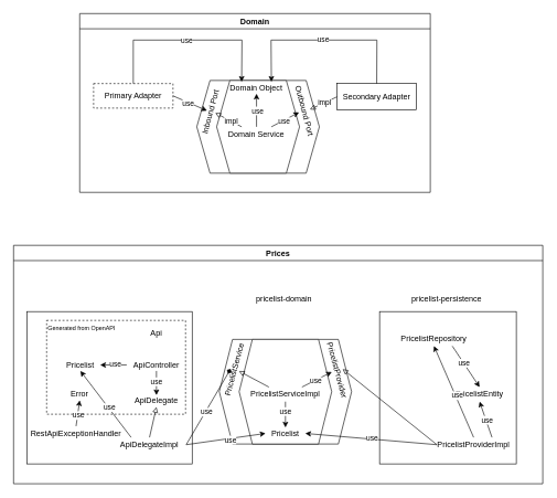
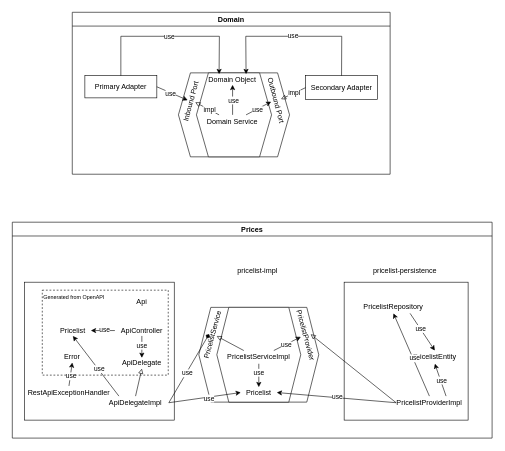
  <mxCell id="0" />
  <mxCell id="1" parent="0" />
  <mxCell id="2" value="Domain" style="swimlane;" parent="1" vertex="1"><mxGeometry x="120" y="20" width="530" height="270" as="geometry"><mxRectangle x="130" y="-110" width="80" height="23" as="alternateBounds" /></mxGeometry></mxCell>
  <mxCell id="3" value="" style="shape=hexagon;perimeter=hexagonPerimeter2;whiteSpace=wrap;html=1;fixedSize=1;" parent="2" vertex="1"><mxGeometry x="177" y="101" width="185.29" height="140" as="geometry" /></mxCell>
  <mxCell id="4" value="" style="shape=hexagon;perimeter=hexagonPerimeter2;whiteSpace=wrap;html=1;fixedSize=1;" parent="2" vertex="1"><mxGeometry x="207" y="101" width="125.29" height="140" as="geometry" /></mxCell>
  <mxCell id="5" value="Outbound Port" style="text;html=1;strokeColor=none;fillColor=none;align=center;verticalAlign=middle;whiteSpace=wrap;rounded=0;rotation=75;" parent="2" vertex="1"><mxGeometry x="297.64" y="138.51" width="84.33" height="17" as="geometry" /></mxCell>
  <mxCell id="6" value="Inbound Port" style="text;html=1;strokeColor=none;fillColor=none;align=center;verticalAlign=middle;whiteSpace=wrap;rounded=0;rotation=-75;" parent="2" vertex="1"><mxGeometry x="159.3" y="141.84" width="78.92" height="13" as="geometry" /></mxCell>
  <mxCell id="7" value="Domain Object" style="text;html=1;strokeColor=none;fillColor=none;align=center;verticalAlign=middle;whiteSpace=wrap;rounded=0;" parent="2" vertex="1"><mxGeometry x="222.29" y="103" width="90" height="18" as="geometry" /></mxCell>
- <mxCell id="8" value="Primary Adapter" style="rounded=0;whiteSpace=wrap;html=1;dashed=1;" parent="2" vertex="1"><mxGeometry x="21.0" y="105.7" width="120" height="37" as="geometry" /></mxCell>
+ <mxCell id="8" value="Primary Adapter" style="rounded=0;whiteSpace=wrap;html=1;" parent="2" vertex="1"><mxGeometry x="21.0" y="105.7" width="120" height="37" as="geometry" /></mxCell>
  <mxCell id="9" value="Secondary Adapter" style="rounded=0;whiteSpace=wrap;html=1;" parent="2" vertex="1"><mxGeometry x="389" y="105.7" width="120" height="40" as="geometry" /></mxCell>
  <mxCell id="10" value="" style="endArrow=classic;html=1;rounded=0;exitX=1;exitY=0.5;exitDx=0;exitDy=0;entryX=0.5;entryY=0;entryDx=0;entryDy=0;" parent="2" source="8" target="6" edge="1"><mxGeometry width="50" height="50" relative="1" as="geometry"><mxPoint x="207" y="261" as="sourcePoint" /><mxPoint x="257" y="211" as="targetPoint" /></mxGeometry></mxCell>
  <mxCell id="11" value="use" style="edgeLabel;html=1;align=center;verticalAlign=middle;resizable=0;points=[];" parent="10" vertex="1" connectable="0"><mxGeometry x="-0.12" y="-1" relative="1" as="geometry"><mxPoint as="offset" /></mxGeometry></mxCell>
  <mxCell id="12" value="Domain Service" style="text;html=1;strokeColor=none;fillColor=none;align=center;verticalAlign=middle;whiteSpace=wrap;rounded=0;" parent="2" vertex="1"><mxGeometry x="222.29" y="171" width="90" height="22" as="geometry" /></mxCell>
  <mxCell id="13" value="" style="endArrow=classic;html=1;rounded=0;exitX=0.75;exitY=0;exitDx=0;exitDy=0;entryX=0.5;entryY=1;entryDx=0;entryDy=0;" parent="2" source="12" target="5" edge="1"><mxGeometry width="50" height="50" relative="1" as="geometry"><mxPoint x="151" y="138" as="sourcePoint" /><mxPoint x="317" y="151" as="targetPoint" /></mxGeometry></mxCell>
  <mxCell id="14" value="use" style="edgeLabel;html=1;align=center;verticalAlign=middle;resizable=0;points=[];" parent="13" vertex="1" connectable="0"><mxGeometry x="-0.12" y="-1" relative="1" as="geometry"><mxPoint as="offset" /></mxGeometry></mxCell>
  <mxCell id="15" value="" style="endArrow=block;html=1;rounded=0;endFill=0;exitX=0.25;exitY=0;exitDx=0;exitDy=0;entryX=0.5;entryY=1;entryDx=0;entryDy=0;" parent="2" source="12" target="6" edge="1"><mxGeometry width="50" height="50" relative="1" as="geometry"><mxPoint x="237" y="141" as="sourcePoint" /><mxPoint x="287" y="91" as="targetPoint" /></mxGeometry></mxCell>
  <mxCell id="16" value="impl" style="edgeLabel;html=1;align=center;verticalAlign=middle;resizable=0;points=[];" parent="15" vertex="1" connectable="0"><mxGeometry x="-0.029" y="2" relative="1" as="geometry"><mxPoint x="4" y="-1" as="offset" /></mxGeometry></mxCell>
  <mxCell id="17" value="" style="endArrow=classic;html=1;rounded=0;entryX=0.5;entryY=1;entryDx=0;entryDy=0;exitX=0.5;exitY=0;exitDx=0;exitDy=0;" parent="2" source="12" target="7" edge="1"><mxGeometry width="50" height="50" relative="1" as="geometry"><mxPoint x="267" y="161" as="sourcePoint" /><mxPoint x="327" y="161" as="targetPoint" /></mxGeometry></mxCell>
  <mxCell id="18" value="use" style="edgeLabel;html=1;align=center;verticalAlign=middle;resizable=0;points=[];" parent="17" vertex="1" connectable="0"><mxGeometry x="-0.12" y="-1" relative="1" as="geometry"><mxPoint y="-3" as="offset" /></mxGeometry></mxCell>
  <mxCell id="19" value="" style="endArrow=block;html=1;rounded=0;endFill=0;entryX=0.5;entryY=0;entryDx=0;entryDy=0;exitX=0;exitY=0.5;exitDx=0;exitDy=0;" parent="2" source="9" target="5" edge="1"><mxGeometry width="50" height="50" relative="1" as="geometry"><mxPoint x="357" y="131" as="sourcePoint" /><mxPoint x="217.489" y="150.882" as="targetPoint" /></mxGeometry></mxCell>
  <mxCell id="20" value="impl" style="edgeLabel;html=1;align=center;verticalAlign=middle;resizable=0;points=[];" parent="19" vertex="1" connectable="0"><mxGeometry x="-0.07" y="-1" relative="1" as="geometry"><mxPoint as="offset" /></mxGeometry></mxCell>
  <mxCell id="21" value="" style="endArrow=classic;html=1;rounded=0;exitX=0.5;exitY=0;exitDx=0;exitDy=0;entryX=0.25;entryY=0;entryDx=0;entryDy=0;" parent="2" source="8" target="7" edge="1"><mxGeometry width="50" height="50" relative="1" as="geometry"><mxPoint x="7.0" y="-70" as="sourcePoint" /><mxPoint x="57.0" y="-120" as="targetPoint" /><Array as="points"><mxPoint x="81.0" y="40" /><mxPoint x="245.29" y="40" /></Array></mxGeometry></mxCell>
  <mxCell id="22" value="use" style="edgeLabel;html=1;align=center;verticalAlign=middle;resizable=0;points=[];" parent="21" vertex="1" connectable="0"><mxGeometry x="-0.079" relative="1" as="geometry"><mxPoint x="11" as="offset" /></mxGeometry></mxCell>
  <mxCell id="23" value="" style="endArrow=classic;html=1;rounded=0;entryX=0.75;entryY=0;entryDx=0;entryDy=0;exitX=0.5;exitY=0;exitDx=0;exitDy=0;" parent="2" source="9" target="7" edge="1"><mxGeometry width="50" height="50" relative="1" as="geometry"><mxPoint x="327" y="80" as="sourcePoint" /><mxPoint x="256.0" y="113" as="targetPoint" /><Array as="points"><mxPoint x="449.29" y="40" /><mxPoint x="289.29" y="40" /></Array></mxGeometry></mxCell>
  <mxCell id="24" value="use" style="edgeLabel;html=1;align=center;verticalAlign=middle;resizable=0;points=[];" parent="23" vertex="1" connectable="0"><mxGeometry x="0.072" y="-1" relative="1" as="geometry"><mxPoint x="8" as="offset" /></mxGeometry></mxCell>
  <mxCell id="25" value="Prices" style="swimlane;" parent="1" vertex="1"><mxGeometry x="20" y="370" width="800" height="360" as="geometry" /></mxCell>
  <mxCell id="26" value="" style="rounded=0;whiteSpace=wrap;html=1;verticalAlign=top;" parent="25" vertex="1"><mxGeometry x="20" y="100" width="250" height="230" as="geometry" /></mxCell>
  <mxCell id="27" value="Generated from OpenAPI" style="rounded=0;whiteSpace=wrap;html=1;dashed=1;fontSize=9;verticalAlign=top;labelPosition=center;verticalLabelPosition=middle;align=left;" vertex="1" parent="25"><mxGeometry x="50" y="113.35" width="210" height="141.65" as="geometry" /></mxCell>
  <mxCell id="28" value="" style="shape=hexagon;perimeter=hexagonPerimeter2;whiteSpace=wrap;html=1;fixedSize=1;" parent="25" vertex="1"><mxGeometry x="311" y="142" width="200" height="158" as="geometry" /></mxCell>
  <mxCell id="29" value="" style="shape=hexagon;perimeter=hexagonPerimeter2;whiteSpace=wrap;html=1;fixedSize=1;" parent="25" vertex="1"><mxGeometry x="341" y="142" width="140" height="158" as="geometry" /></mxCell>
  <mxCell id="30" value="PricelistProvider" style="text;html=1;strokeColor=none;fillColor=none;align=center;verticalAlign=middle;whiteSpace=wrap;rounded=0;rotation=75;" parent="25" vertex="1"><mxGeometry x="459.3" y="180.5" width="60" height="17" as="geometry" /></mxCell>
  <mxCell id="31" value="PricelistService" style="text;html=1;strokeColor=none;fillColor=none;align=center;verticalAlign=middle;whiteSpace=wrap;rounded=0;rotation=-75;" parent="25" vertex="1"><mxGeometry x="304.51" y="181.7" width="60" height="13" as="geometry" /></mxCell>
  <mxCell id="32" value="Pricelist" style="text;html=1;strokeColor=none;fillColor=none;align=center;verticalAlign=middle;whiteSpace=wrap;rounded=0;" parent="25" vertex="1"><mxGeometry x="381" y="275" width="60" height="18" as="geometry" /></mxCell>
  <mxCell id="33" value="" style="rounded=0;whiteSpace=wrap;html=1;verticalAlign=top;" parent="25" vertex="1"><mxGeometry x="553.3" y="100" width="206.7" height="230" as="geometry" /></mxCell>
  <mxCell id="34" value="PricelistServiceImpl" style="text;html=1;strokeColor=none;fillColor=none;align=center;verticalAlign=middle;whiteSpace=wrap;rounded=0;" parent="25" vertex="1"><mxGeometry x="361" y="214" width="100" height="22" as="geometry" /></mxCell>
  <mxCell id="35" value="" style="endArrow=classic;html=1;rounded=0;exitX=0.75;exitY=0;exitDx=0;exitDy=0;entryX=0.5;entryY=1;entryDx=0;entryDy=0;" parent="25" source="34" target="30" edge="1"><mxGeometry width="50" height="50" relative="1" as="geometry"><mxPoint x="300.3" y="179" as="sourcePoint" /><mxPoint x="466.3" y="192" as="targetPoint" /></mxGeometry></mxCell>
  <mxCell id="36" value="use" style="edgeLabel;html=1;align=center;verticalAlign=middle;resizable=0;points=[];" parent="35" vertex="1" connectable="0"><mxGeometry x="-0.12" y="-1" relative="1" as="geometry"><mxPoint as="offset" /></mxGeometry></mxCell>
  <mxCell id="37" value="" style="endArrow=block;html=1;rounded=0;endFill=0;exitX=0.25;exitY=0;exitDx=0;exitDy=0;entryX=0.5;entryY=1;entryDx=0;entryDy=0;" parent="25" source="34" target="31" edge="1"><mxGeometry width="50" height="50" relative="1" as="geometry"><mxPoint x="386.3" y="182" as="sourcePoint" /><mxPoint x="436.3" y="132" as="targetPoint" /></mxGeometry></mxCell>
  <mxCell id="38" value="" style="endArrow=classic;html=1;rounded=0;exitX=0.5;exitY=1;exitDx=0;exitDy=0;entryX=0.5;entryY=0;entryDx=0;entryDy=0;" parent="25" source="34" target="32" edge="1"><mxGeometry width="50" height="50" relative="1" as="geometry"><mxPoint x="416.3" y="202" as="sourcePoint" /><mxPoint x="440" y="340" as="targetPoint" /></mxGeometry></mxCell>
  <mxCell id="39" value="use" style="edgeLabel;html=1;align=center;verticalAlign=middle;resizable=0;points=[];" parent="38" vertex="1" connectable="0"><mxGeometry x="-0.12" y="-1" relative="1" as="geometry"><mxPoint y="-3" as="offset" /></mxGeometry></mxCell>
  <mxCell id="40" value="" style="endArrow=block;html=1;rounded=0;endFill=0;entryX=0.5;entryY=0;entryDx=0;entryDy=0;exitX=0;exitY=0.5;exitDx=0;exitDy=0;" parent="25" source="54" target="30" edge="1"><mxGeometry width="50" height="50" relative="1" as="geometry"><mxPoint x="506.3" y="172" as="sourcePoint" /><mxPoint x="366.789" y="191.882" as="targetPoint" /></mxGeometry></mxCell>
  <mxCell id="41" value="" style="endArrow=classic;html=1;rounded=0;exitX=1;exitY=0.5;exitDx=0;exitDy=0;entryX=0;entryY=0.5;entryDx=0;entryDy=0;" parent="25" source="50" target="32" edge="1"><mxGeometry width="50" height="50" relative="1" as="geometry"><mxPoint x="156.3" y="-29" as="sourcePoint" /><mxPoint x="206.3" y="-79" as="targetPoint" /></mxGeometry></mxCell>
  <mxCell id="42" value="use" style="edgeLabel;html=1;align=center;verticalAlign=middle;resizable=0;points=[];" parent="41" vertex="1" connectable="0"><mxGeometry x="-0.079" relative="1" as="geometry"><mxPoint x="11" as="offset" /></mxGeometry></mxCell>
  <mxCell id="43" value="" style="endArrow=classic;html=1;rounded=0;entryX=1;entryY=0.5;entryDx=0;entryDy=0;exitX=0;exitY=0.5;exitDx=0;exitDy=0;" parent="25" source="54" target="32" edge="1"><mxGeometry width="50" height="50" relative="1" as="geometry"><mxPoint x="476.3" y="121" as="sourcePoint" /><mxPoint x="405.3" y="154" as="targetPoint" /></mxGeometry></mxCell>
  <mxCell id="44" value="use" style="edgeLabel;html=1;align=center;verticalAlign=middle;resizable=0;points=[];" parent="43" vertex="1" connectable="0"><mxGeometry x="0.072" y="-1" relative="1" as="geometry"><mxPoint x="8" as="offset" /></mxGeometry></mxCell>
  <mxCell id="45" value="ApiController" style="text;html=1;strokeColor=none;fillColor=none;align=center;verticalAlign=middle;whiteSpace=wrap;rounded=0;" vertex="1" parent="25"><mxGeometry x="171" y="171.67" width="90" height="18" as="geometry" /></mxCell>
  <mxCell id="46" value="ApiDelegate" style="text;html=1;strokeColor=none;fillColor=none;align=center;verticalAlign=middle;whiteSpace=wrap;rounded=0;" vertex="1" parent="25"><mxGeometry x="186" y="226.17" width="60" height="18" as="geometry" /></mxCell>
  <mxCell id="47" value="Api" style="text;html=1;strokeColor=none;fillColor=none;align=center;verticalAlign=middle;whiteSpace=wrap;rounded=0;" vertex="1" parent="25"><mxGeometry x="186" y="124.0" width="60" height="18" as="geometry" /></mxCell>
  <mxCell id="48" value="" style="endArrow=classic;html=1;rounded=0;exitX=0.5;exitY=1;exitDx=0;exitDy=0;entryX=0.5;entryY=0;entryDx=0;entryDy=0;" edge="1" parent="25" source="45" target="46"><mxGeometry width="50" height="50" relative="1" as="geometry"><mxPoint x="321.2" y="399.17" as="sourcePoint" /><mxPoint x="402.431" y="170.688" as="targetPoint" /></mxGeometry></mxCell>
  <mxCell id="49" value="use" style="edgeLabel;html=1;align=center;verticalAlign=middle;resizable=0;points=[];" vertex="1" connectable="0" parent="48"><mxGeometry x="-0.12" y="-1" relative="1" as="geometry"><mxPoint as="offset" /></mxGeometry></mxCell>
  <mxCell id="50" value="ApiDelegateImpl" style="text;html=1;strokeColor=none;fillColor=none;align=center;verticalAlign=middle;whiteSpace=wrap;rounded=0;" vertex="1" parent="25"><mxGeometry x="150" y="290" width="111" height="22" as="geometry" /></mxCell>
  <mxCell id="51" value="" style="endArrow=block;html=1;rounded=0;endFill=0;exitX=0.5;exitY=0;exitDx=0;exitDy=0;entryX=0.5;entryY=1;entryDx=0;entryDy=0;" edge="1" parent="25" source="50" target="46"><mxGeometry width="50" height="50" relative="1" as="geometry"><mxPoint x="150.0" y="257.2" as="sourcePoint" /><mxPoint x="271.7" y="333.2" as="targetPoint" /></mxGeometry></mxCell>
  <mxCell id="52" value="" style="endArrow=diamond;html=1;rounded=0;exitX=1;exitY=0.5;exitDx=0;exitDy=0;entryX=0.5;entryY=0;entryDx=0;entryDy=0;" parent="25" source="50" target="31" edge="1"><mxGeometry width="50" height="50" relative="1" as="geometry"><mxPoint x="356.3" y="302" as="sourcePoint" /><mxPoint x="406.3" y="252" as="targetPoint" /></mxGeometry></mxCell>
  <mxCell id="53" value="use" style="edgeLabel;html=1;align=center;verticalAlign=middle;resizable=0;points=[];" parent="52" vertex="1" connectable="0"><mxGeometry x="-0.12" y="-1" relative="1" as="geometry"><mxPoint as="offset" /></mxGeometry></mxCell>
  <mxCell id="54" value="PricelistProviderImpl" style="text;html=1;strokeColor=none;fillColor=none;align=center;verticalAlign=middle;whiteSpace=wrap;rounded=0;" vertex="1" parent="25"><mxGeometry x="640" y="290" width="111" height="22" as="geometry" /></mxCell>
  <mxCell id="55" value="PricelistRepository" style="text;html=1;strokeColor=none;fillColor=none;align=center;verticalAlign=middle;whiteSpace=wrap;rounded=0;" vertex="1" parent="25"><mxGeometry x="580" y="130" width="111" height="22" as="geometry" /></mxCell>
  <mxCell id="56" value="Pricelist" style="text;html=1;strokeColor=none;fillColor=none;align=center;verticalAlign=middle;whiteSpace=wrap;rounded=0;" vertex="1" parent="25"><mxGeometry x="71" y="171.67" width="60" height="18" as="geometry" /></mxCell>
  <mxCell id="57" value="Error" style="text;html=1;strokeColor=none;fillColor=none;align=center;verticalAlign=middle;whiteSpace=wrap;rounded=0;" vertex="1" parent="25"><mxGeometry x="70" y="216" width="60" height="18" as="geometry" /></mxCell>
  <mxCell id="58" value="PricelistEntity" style="text;html=1;strokeColor=none;fillColor=none;align=center;verticalAlign=middle;whiteSpace=wrap;rounded=0;" vertex="1" parent="25"><mxGeometry x="649" y="214" width="111" height="22" as="geometry" /></mxCell>
  <mxCell id="59" value="" style="endArrow=classic;html=1;rounded=0;entryX=0.5;entryY=1;entryDx=0;entryDy=0;exitX=0.5;exitY=0;exitDx=0;exitDy=0;" edge="1" parent="25" source="54" target="55"><mxGeometry width="50" height="50" relative="1" as="geometry"><mxPoint x="389.85" y="243" as="sourcePoint" /><mxPoint x="389.15" y="193" as="targetPoint" /></mxGeometry></mxCell>
  <mxCell id="60" value="use" style="edgeLabel;html=1;align=center;verticalAlign=middle;resizable=0;points=[];" vertex="1" connectable="0" parent="59"><mxGeometry x="-0.12" y="-1" relative="1" as="geometry"><mxPoint y="-3" as="offset" /></mxGeometry></mxCell>
  <mxCell id="61" value="RestApiExceptionHandler" style="text;html=1;strokeColor=none;fillColor=none;align=center;verticalAlign=middle;whiteSpace=wrap;rounded=0;" vertex="1" parent="25"><mxGeometry x="39" y="273" width="111" height="22" as="geometry" /></mxCell>
  <mxCell id="62" value="" style="endArrow=classic;html=1;rounded=0;exitX=0.5;exitY=0;exitDx=0;exitDy=0;entryX=0.5;entryY=1;entryDx=0;entryDy=0;" edge="1" parent="25" source="61" target="57"><mxGeometry width="50" height="50" relative="1" as="geometry"><mxPoint x="446.0" y="222" as="sourcePoint" /><mxPoint x="491.09" y="201.2" as="targetPoint" /></mxGeometry></mxCell>
  <mxCell id="63" value="use" style="edgeLabel;html=1;align=center;verticalAlign=middle;resizable=0;points=[];" vertex="1" connectable="0" parent="62"><mxGeometry x="-0.12" y="-1" relative="1" as="geometry"><mxPoint as="offset" /></mxGeometry></mxCell>
  <mxCell id="64" value="" style="endArrow=classic;html=1;rounded=0;exitX=0.25;exitY=0;exitDx=0;exitDy=0;entryX=0.5;entryY=1;entryDx=0;entryDy=0;" edge="1" parent="25" source="50" target="56"><mxGeometry width="50" height="50" relative="1" as="geometry"><mxPoint x="456.0" y="232" as="sourcePoint" /><mxPoint x="501.09" y="211.2" as="targetPoint" /></mxGeometry></mxCell>
  <mxCell id="65" value="use" style="edgeLabel;html=1;align=center;verticalAlign=middle;resizable=0;points=[];" vertex="1" connectable="0" parent="64"><mxGeometry x="-0.12" y="-1" relative="1" as="geometry"><mxPoint as="offset" /></mxGeometry></mxCell>
  <mxCell id="66" value="" style="endArrow=classic;html=1;rounded=0;exitX=0;exitY=0.5;exitDx=0;exitDy=0;entryX=1;entryY=0.5;entryDx=0;entryDy=0;" edge="1" parent="25" source="45" target="56"><mxGeometry width="50" height="50" relative="1" as="geometry"><mxPoint x="187.75" y="300" as="sourcePoint" /><mxPoint x="111" y="199.67" as="targetPoint" /></mxGeometry></mxCell>
  <mxCell id="67" value="use" style="edgeLabel;html=1;align=center;verticalAlign=middle;resizable=0;points=[];" vertex="1" connectable="0" parent="66"><mxGeometry x="-0.12" y="-1" relative="1" as="geometry"><mxPoint as="offset" /></mxGeometry></mxCell>
  <mxCell id="68" value="" style="endArrow=classic;html=1;rounded=0;entryX=0.5;entryY=0;entryDx=0;entryDy=0;exitX=0.75;exitY=1;exitDx=0;exitDy=0;" edge="1" parent="25" source="55" target="58"><mxGeometry width="50" height="50" relative="1" as="geometry"><mxPoint x="645.5" y="300" as="sourcePoint" /><mxPoint x="645.5" y="162.0" as="targetPoint" /></mxGeometry></mxCell>
  <mxCell id="69" value="use" style="edgeLabel;html=1;align=center;verticalAlign=middle;resizable=0;points=[];" vertex="1" connectable="0" parent="68"><mxGeometry x="-0.12" y="-1" relative="1" as="geometry"><mxPoint y="-3" as="offset" /></mxGeometry></mxCell>
  <mxCell id="70" value="" style="endArrow=classic;html=1;rounded=0;entryX=0.5;entryY=1;entryDx=0;entryDy=0;exitX=0.75;exitY=0;exitDx=0;exitDy=0;" edge="1" parent="25" source="54" target="58"><mxGeometry width="50" height="50" relative="1" as="geometry"><mxPoint x="655.5" y="310" as="sourcePoint" /><mxPoint x="655.5" y="172.0" as="targetPoint" /></mxGeometry></mxCell>
  <mxCell id="71" value="use" style="edgeLabel;html=1;align=center;verticalAlign=middle;resizable=0;points=[];" vertex="1" connectable="0" parent="70"><mxGeometry x="-0.12" y="-1" relative="1" as="geometry"><mxPoint y="-3" as="offset" /></mxGeometry></mxCell>
- <mxCell id="72" value="pricelist-domain" style="text;html=1;strokeColor=none;fillColor=none;align=center;verticalAlign=middle;whiteSpace=wrap;rounded=0;" vertex="1" parent="25"><mxGeometry x="359.3" y="70" width="100" height="22" as="geometry" /></mxCell>
+ <mxCell id="72" value="pricelist-impl" style="text;html=1;strokeColor=none;fillColor=none;align=center;verticalAlign=middle;whiteSpace=wrap;rounded=0;" vertex="1" parent="25"><mxGeometry x="359.3" y="70" width="100" height="22" as="geometry" /></mxCell>
  <mxCell id="73" value="pricelist-persistence" style="text;html=1;strokeColor=none;fillColor=none;align=center;verticalAlign=middle;whiteSpace=wrap;rounded=0;" vertex="1" parent="25"><mxGeometry x="580" y="70" width="150" height="22" as="geometry" /></mxCell>
